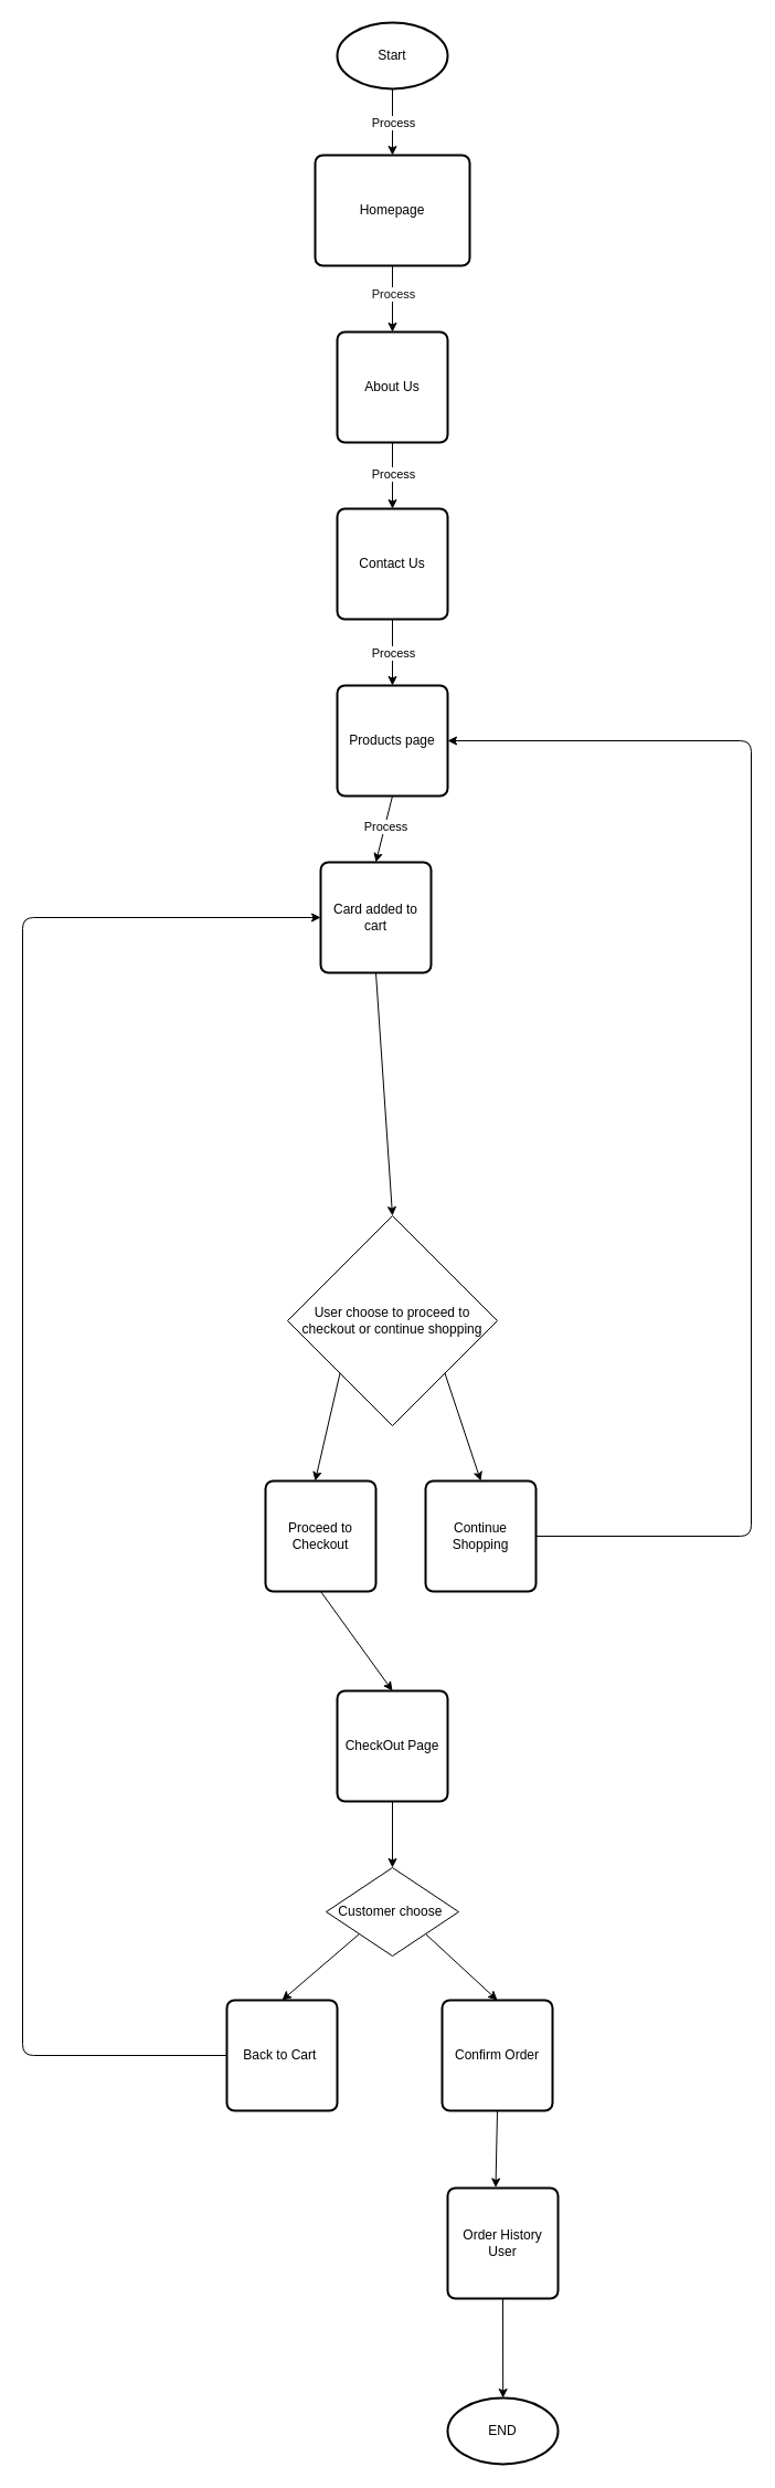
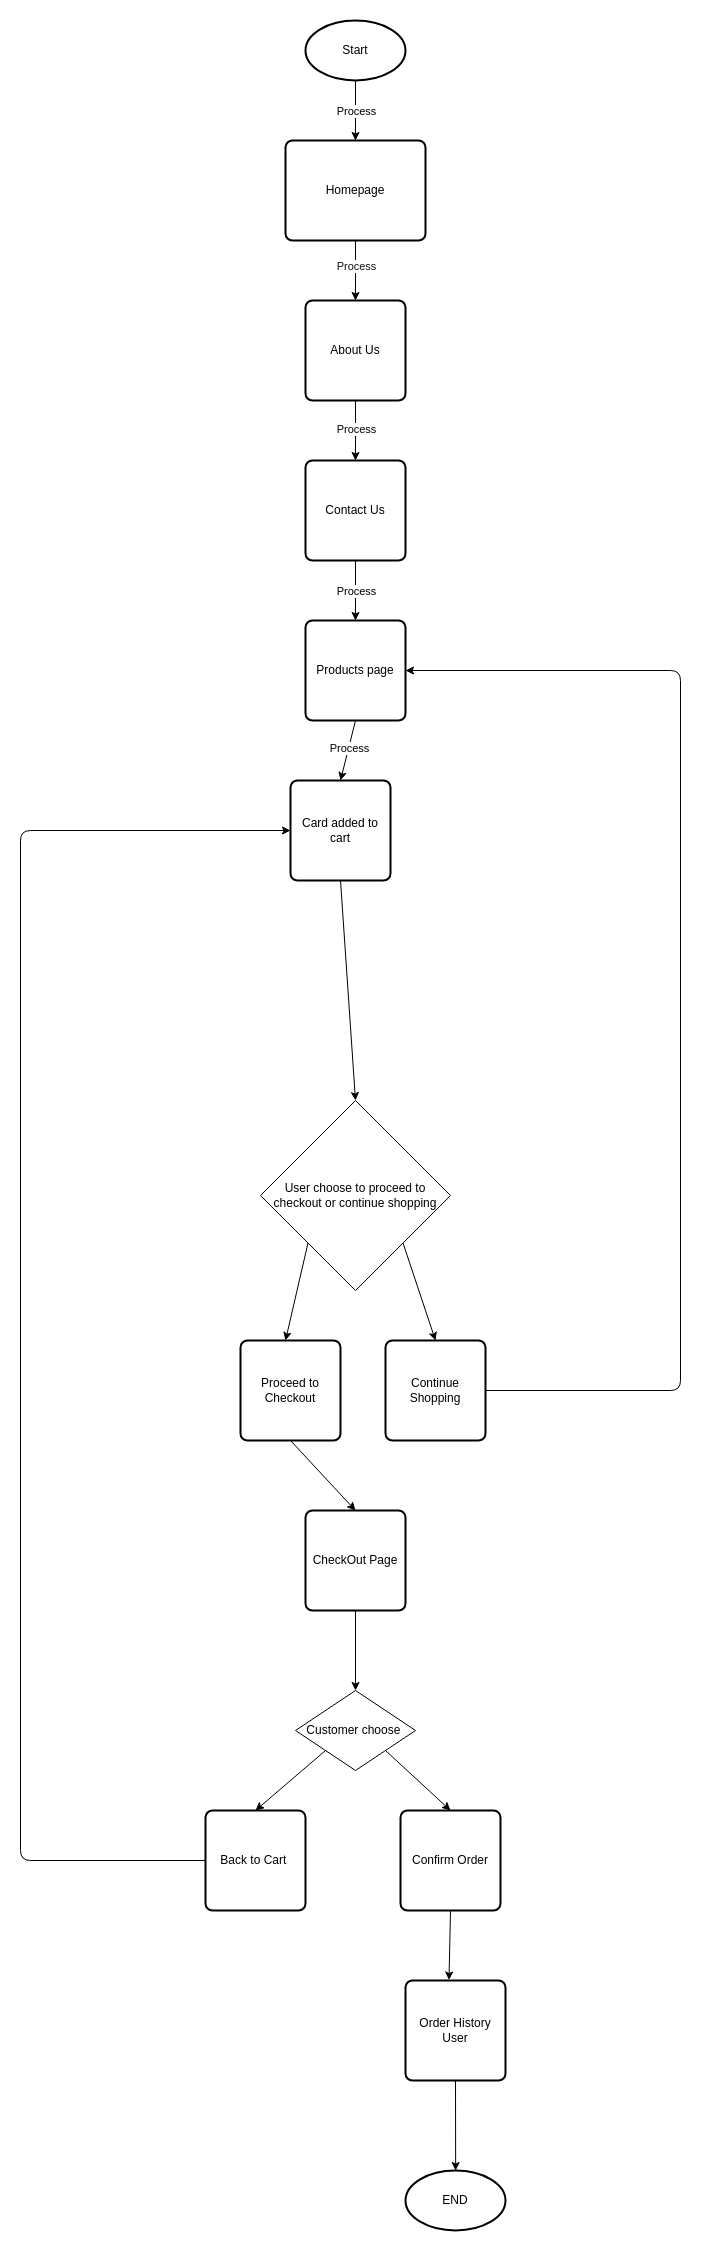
  <mxCell id="0" />
  <mxCell id="1" parent="0" />
  <mxCell id="2" value="Start" style="strokeWidth=2;html=1;shape=mxgraph.flowchart.start_1;whiteSpace=wrap;" parent="1" vertex="1"><mxGeometry x="305" y="20" width="100" height="60" as="geometry" /></mxCell>
  <mxCell id="3" style="edgeStyle=none;html=1;exitX=0.5;exitY=1;exitDx=0;exitDy=0;entryX=0.5;entryY=0;entryDx=0;entryDy=0;" parent="1" source="5" target="8" edge="1"><mxGeometry relative="1" as="geometry" /></mxCell>
  <mxCell id="4" value="&lt;font color=&quot;#121212&quot;&gt;Process&lt;/font&gt;" style="edgeLabel;html=1;align=center;verticalAlign=middle;resizable=0;points=[];" parent="3" vertex="1" connectable="0"><mxGeometry x="-0.152" relative="1" as="geometry"><mxPoint as="offset" /></mxGeometry></mxCell>
  <mxCell id="5" value="Homepage" style="rounded=1;whiteSpace=wrap;html=1;absoluteArcSize=1;arcSize=14;strokeWidth=2;" parent="1" vertex="1"><mxGeometry x="285" y="140" width="140" height="100" as="geometry" /></mxCell>
  <mxCell id="6" style="edgeStyle=none;html=1;exitX=0.5;exitY=1;exitDx=0;exitDy=0;entryX=0.5;entryY=0;entryDx=0;entryDy=0;" parent="1" source="8" target="11" edge="1"><mxGeometry relative="1" as="geometry" /></mxCell>
  <mxCell id="7" value="Process" style="edgeLabel;html=1;align=center;verticalAlign=middle;resizable=0;points=[];" parent="6" vertex="1" connectable="0"><mxGeometry x="-0.058" relative="1" as="geometry"><mxPoint as="offset" /></mxGeometry></mxCell>
  <mxCell id="8" value="About Us" style="rounded=1;whiteSpace=wrap;html=1;absoluteArcSize=1;arcSize=14;strokeWidth=2;" parent="1" vertex="1"><mxGeometry x="305" y="300" width="100" height="100" as="geometry" /></mxCell>
  <mxCell id="9" style="edgeStyle=none;html=1;exitX=0.5;exitY=1;exitDx=0;exitDy=0;entryX=0.5;entryY=0;entryDx=0;entryDy=0;" parent="1" source="11" target="14" edge="1"><mxGeometry relative="1" as="geometry" /></mxCell>
  <mxCell id="10" value="Process" style="edgeLabel;html=1;align=center;verticalAlign=middle;resizable=0;points=[];" parent="9" vertex="1" connectable="0"><mxGeometry x="0.007" relative="1" as="geometry"><mxPoint as="offset" /></mxGeometry></mxCell>
  <mxCell id="11" value="Contact Us" style="rounded=1;whiteSpace=wrap;html=1;absoluteArcSize=1;arcSize=14;strokeWidth=2;" parent="1" vertex="1"><mxGeometry x="305" y="460" width="100" height="100" as="geometry" /></mxCell>
  <mxCell id="12" style="edgeStyle=none;html=1;exitX=0.5;exitY=1;exitDx=0;exitDy=0;entryX=0.5;entryY=0;entryDx=0;entryDy=0;" parent="1" source="14" target="18" edge="1"><mxGeometry relative="1" as="geometry"><mxPoint x="355" y="770" as="targetPoint" /></mxGeometry></mxCell>
  <mxCell id="13" value="Process" style="edgeLabel;html=1;align=center;verticalAlign=middle;resizable=0;points=[];" parent="12" vertex="1" connectable="0"><mxGeometry x="-0.086" relative="1" as="geometry"><mxPoint as="offset" /></mxGeometry></mxCell>
  <mxCell id="14" value="Products page" style="rounded=1;whiteSpace=wrap;html=1;absoluteArcSize=1;arcSize=14;strokeWidth=2;" parent="1" vertex="1"><mxGeometry x="305" y="620" width="100" height="100" as="geometry" /></mxCell>
  <mxCell id="15" value="" style="endArrow=classic;html=1;exitX=0.5;exitY=1;exitDx=0;exitDy=0;exitPerimeter=0;entryX=0.5;entryY=0;entryDx=0;entryDy=0;" parent="1" source="2" target="5" edge="1"><mxGeometry relative="1" as="geometry"><mxPoint x="405" y="140" as="sourcePoint" /><mxPoint x="505" y="140" as="targetPoint" /></mxGeometry></mxCell>
  <mxCell id="16" value="Process" style="edgeLabel;resizable=0;html=1;;align=center;verticalAlign=middle;" parent="15" connectable="0" vertex="1"><mxGeometry relative="1" as="geometry" /></mxCell>
  <mxCell id="17" style="edgeStyle=none;html=1;exitX=0.5;exitY=1;exitDx=0;exitDy=0;entryX=0.5;entryY=0;entryDx=0;entryDy=0;" edge="1" parent="1" source="18" target="24"><mxGeometry relative="1" as="geometry" /></mxCell>
  <mxCell id="18" value="Card added to cart" style="rounded=1;whiteSpace=wrap;html=1;absoluteArcSize=1;arcSize=14;strokeWidth=2;" parent="1" vertex="1"><mxGeometry x="290" y="780" width="100" height="100" as="geometry" /></mxCell>
  <mxCell id="19" style="edgeStyle=none;html=1;exitX=0.5;exitY=1;exitDx=0;exitDy=0;entryX=0.5;entryY=0;entryDx=0;entryDy=0;" parent="1" source="20" target="31" edge="1"><mxGeometry relative="1" as="geometry" /></mxCell>
- <mxCell id="20" value="CheckOut Page" style="rounded=1;whiteSpace=wrap;html=1;absoluteArcSize=1;arcSize=14;strokeWidth=2;" parent="1" vertex="1"><mxGeometry x="305" y="1530" width="100" height="100" as="geometry" /></mxCell>
+ <mxCell id="20" value="CheckOut Page" style="rounded=1;whiteSpace=wrap;html=1;absoluteArcSize=1;arcSize=14;strokeWidth=2;" parent="1" vertex="1"><mxGeometry x="305" y="1510" width="100" height="100" as="geometry" /></mxCell>
  <mxCell id="21" value="END" style="strokeWidth=2;html=1;shape=mxgraph.flowchart.start_1;whiteSpace=wrap;" parent="1" vertex="1"><mxGeometry x="405" y="2170" width="100" height="60" as="geometry" /></mxCell>
  <mxCell id="22" style="edgeStyle=none;html=1;exitX=0;exitY=1;exitDx=0;exitDy=0;entryX=0.5;entryY=0;entryDx=0;entryDy=0;" parent="1" source="24" edge="1"><mxGeometry relative="1" as="geometry"><mxPoint x="285" y="1340" as="targetPoint" /></mxGeometry></mxCell>
  <mxCell id="23" style="edgeStyle=none;html=1;exitX=1;exitY=1;exitDx=0;exitDy=0;entryX=0.5;entryY=0;entryDx=0;entryDy=0;" parent="1" source="24" target="28" edge="1"><mxGeometry relative="1" as="geometry" /></mxCell>
  <mxCell id="24" value="User choose to proceed to checkout or continue shopping" style="rhombus;whiteSpace=wrap;html=1;" parent="1" vertex="1"><mxGeometry x="260" y="1100" width="190" height="190" as="geometry" /></mxCell>
  <mxCell id="25" style="edgeStyle=none;html=1;exitX=0.5;exitY=1;exitDx=0;exitDy=0;entryX=0.5;entryY=0;entryDx=0;entryDy=0;" edge="1" parent="1" source="26" target="20"><mxGeometry relative="1" as="geometry"><mxPoint x="340" y="1510" as="targetPoint" /></mxGeometry></mxCell>
  <mxCell id="26" value="Proceed to Checkout" style="rounded=1;whiteSpace=wrap;html=1;absoluteArcSize=1;arcSize=14;strokeWidth=2;" parent="1" vertex="1"><mxGeometry x="240" y="1340" width="100" height="100" as="geometry" /></mxCell>
  <mxCell id="27" style="edgeStyle=none;html=1;entryX=1;entryY=0.5;entryDx=0;entryDy=0;" parent="1" source="28" target="14" edge="1"><mxGeometry relative="1" as="geometry"><Array as="points"><mxPoint x="680" y="1390" /><mxPoint x="680" y="670" /></Array></mxGeometry></mxCell>
  <mxCell id="28" value="Continue Shopping" style="rounded=1;whiteSpace=wrap;html=1;absoluteArcSize=1;arcSize=14;strokeWidth=2;" parent="1" vertex="1"><mxGeometry x="385" y="1340" width="100" height="100" as="geometry" /></mxCell>
  <mxCell id="29" style="edgeStyle=none;html=1;exitX=1;exitY=1;exitDx=0;exitDy=0;entryX=0.5;entryY=0;entryDx=0;entryDy=0;" parent="1" source="31" target="34" edge="1"><mxGeometry relative="1" as="geometry" /></mxCell>
  <mxCell id="30" style="edgeStyle=none;html=1;exitX=0;exitY=1;exitDx=0;exitDy=0;entryX=0.5;entryY=0;entryDx=0;entryDy=0;" parent="1" source="31" target="33" edge="1"><mxGeometry relative="1" as="geometry" /></mxCell>
  <mxCell id="31" value="Customer choose&amp;nbsp;" style="rhombus;whiteSpace=wrap;html=1;" parent="1" vertex="1"><mxGeometry x="295" y="1690" width="120" height="80" as="geometry" /></mxCell>
  <mxCell id="32" style="edgeStyle=none;html=1;exitX=0;exitY=0.5;exitDx=0;exitDy=0;entryX=0;entryY=0.5;entryDx=0;entryDy=0;" parent="1" source="33" target="18" edge="1"><mxGeometry relative="1" as="geometry"><Array as="points"><mxPoint x="20" y="1860" /><mxPoint x="20" y="830" /></Array></mxGeometry></mxCell>
  <mxCell id="33" value="Back to Cart&amp;nbsp;" style="rounded=1;whiteSpace=wrap;html=1;absoluteArcSize=1;arcSize=14;strokeWidth=2;" parent="1" vertex="1"><mxGeometry x="205" y="1810" width="100" height="100" as="geometry" /></mxCell>
  <mxCell id="34" value="Confirm Order" style="rounded=1;whiteSpace=wrap;html=1;absoluteArcSize=1;arcSize=14;strokeWidth=2;" parent="1" vertex="1"><mxGeometry x="400" y="1810" width="100" height="100" as="geometry" /></mxCell>
  <mxCell id="35" style="edgeStyle=none;html=1;exitX=0.5;exitY=1;exitDx=0;exitDy=0;" parent="1" source="36" edge="1"><mxGeometry relative="1" as="geometry"><mxPoint x="455.158" y="2170" as="targetPoint" /></mxGeometry></mxCell>
  <mxCell id="36" value="Order History User" style="rounded=1;whiteSpace=wrap;html=1;absoluteArcSize=1;arcSize=14;strokeWidth=2;" parent="1" vertex="1"><mxGeometry x="405" y="1980" width="100" height="100" as="geometry" /></mxCell>
  <mxCell id="37" style="edgeStyle=none;html=1;exitX=0.5;exitY=1;exitDx=0;exitDy=0;entryX=0.435;entryY=-0.005;entryDx=0;entryDy=0;entryPerimeter=0;" parent="1" source="34" target="36" edge="1"><mxGeometry relative="1" as="geometry" /></mxCell>
